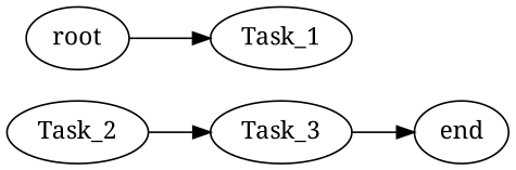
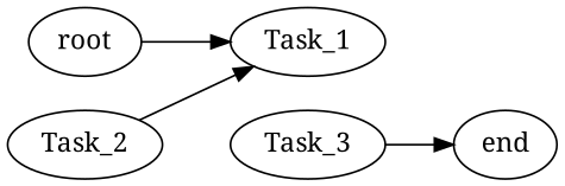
  digraph {
    fontname="Noto Serif"
    rankdir=LR
    node [fontname="Noto Serif"]
    edge [fontname="Noto Serif"]
    root
    Task_1
    Task_2
    Task_3
    end
    root -> Task_1
-   Task_2 -> Task_3
+   Task_2 -> Task_1
    Task_3 -> end
  }
